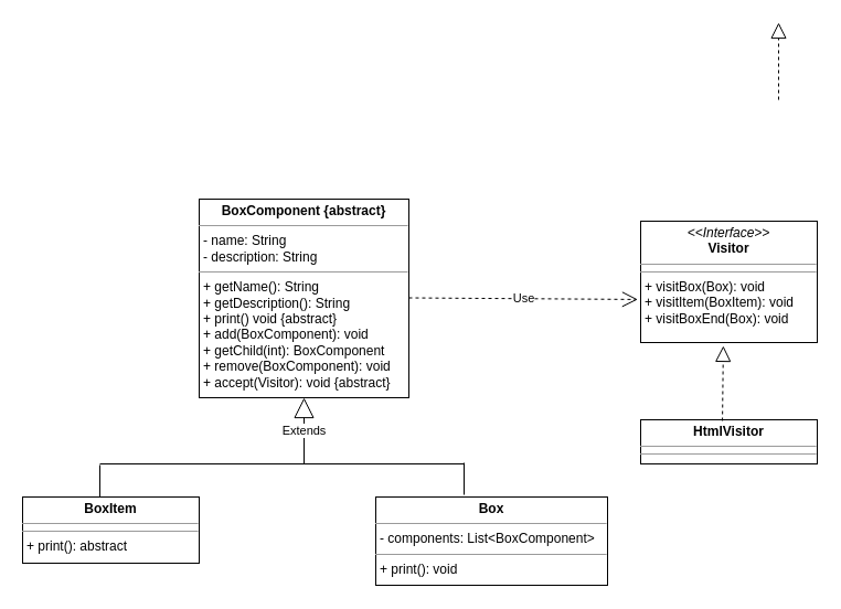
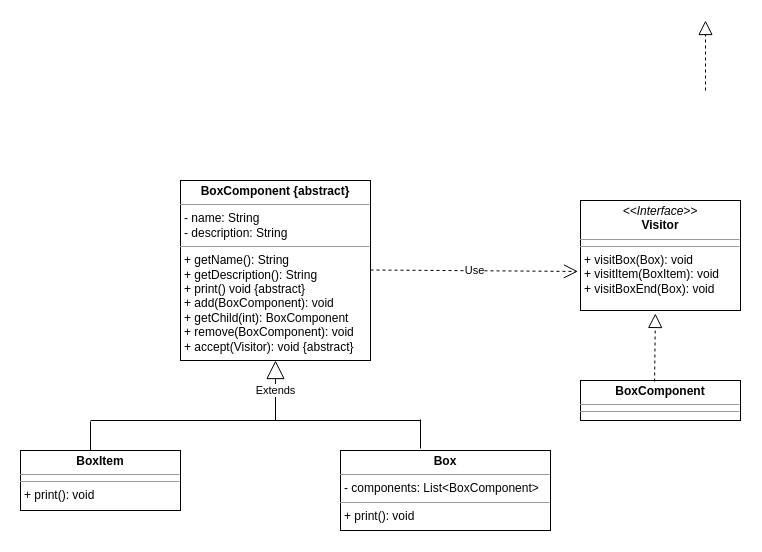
  <mxCell id="0" />
  <mxCell id="1" parent="0" />
  <mxCell id="2" value="&lt;p style=&quot;margin: 0px ; margin-top: 4px ; text-align: center&quot;&gt;&lt;b&gt;BoxComponent {abstract}&lt;br&gt;&lt;/b&gt;&lt;/p&gt;&lt;hr size=&quot;1&quot;&gt;&lt;p style=&quot;margin: 0px ; margin-left: 4px&quot;&gt;- name: String&lt;/p&gt;&lt;p style=&quot;margin: 0px ; margin-left: 4px&quot;&gt;- description: String&lt;br&gt;&lt;/p&gt;&lt;hr size=&quot;1&quot;&gt;&lt;p style=&quot;margin: 0px ; margin-left: 4px&quot;&gt;+ getName(): String&lt;/p&gt;&lt;p style=&quot;margin: 0px ; margin-left: 4px&quot;&gt;+ getDescription(): String&lt;/p&gt;&lt;p style=&quot;margin: 0px ; margin-left: 4px&quot;&gt;+ print() void {abstract}&lt;br&gt;&lt;/p&gt;&lt;p style=&quot;margin: 0px ; margin-left: 4px&quot;&gt;+ add(BoxComponent): void&lt;/p&gt;&lt;p style=&quot;margin: 0px ; margin-left: 4px&quot;&gt;+ getChild(int): BoxComponent&lt;/p&gt;&lt;p style=&quot;margin: 0px ; margin-left: 4px&quot;&gt;+ remove(BoxComponent): void&lt;/p&gt;&lt;p style=&quot;margin: 0px ; margin-left: 4px&quot;&gt;+ accept(Visitor): void {abstract}&lt;br&gt;&lt;/p&gt;" style="verticalAlign=top;align=left;overflow=fill;fontSize=12;fontFamily=Helvetica;html=1;" parent="1" vertex="1"><mxGeometry x="180" y="180" width="190" height="180" as="geometry" /></mxCell>
- <mxCell id="3" value="&lt;p style=&quot;margin: 0px ; margin-top: 4px ; text-align: center&quot;&gt;&lt;b&gt;BoxItem&lt;/b&gt;&lt;/p&gt;&lt;hr size=&quot;1&quot;&gt;&lt;hr size=&quot;1&quot;&gt;&lt;p style=&quot;margin: 0px ; margin-left: 4px&quot;&gt;+ print(): abstract&lt;br&gt;&lt;/p&gt;" style="verticalAlign=top;align=left;overflow=fill;fontSize=12;fontFamily=Helvetica;html=1;" parent="1" vertex="1"><mxGeometry x="20" y="450" width="160" height="60" as="geometry" /></mxCell>
+ <mxCell id="3" value="&lt;p style=&quot;margin: 0px ; margin-top: 4px ; text-align: center&quot;&gt;&lt;b&gt;BoxItem&lt;/b&gt;&lt;/p&gt;&lt;hr size=&quot;1&quot;&gt;&lt;hr size=&quot;1&quot;&gt;&lt;p style=&quot;margin: 0px ; margin-left: 4px&quot;&gt;+ print(): void&lt;br&gt;&lt;/p&gt;" style="verticalAlign=top;align=left;overflow=fill;fontSize=12;fontFamily=Helvetica;html=1;" parent="1" vertex="1"><mxGeometry x="20" y="450" width="160" height="60" as="geometry" /></mxCell>
  <mxCell id="4" value="&lt;p style=&quot;margin: 0px ; margin-top: 4px ; text-align: center&quot;&gt;&lt;b&gt;Box&lt;/b&gt;&lt;/p&gt;&lt;hr size=&quot;1&quot;&gt;&lt;p style=&quot;margin: 0px ; margin-left: 4px&quot;&gt;- components: List&amp;lt;BoxComponent&amp;gt;&lt;br&gt;&lt;/p&gt;&lt;hr size=&quot;1&quot;&gt;&lt;p style=&quot;margin: 0px ; margin-left: 4px&quot;&gt;+ print(): void&lt;br&gt;&lt;/p&gt;" style="verticalAlign=top;align=left;overflow=fill;fontSize=12;fontFamily=Helvetica;html=1;" parent="1" vertex="1"><mxGeometry x="340" y="450" width="210" height="80" as="geometry" /></mxCell>
  <mxCell id="5" value="Extends" style="endArrow=block;endSize=16;endFill=0;html=1;rounded=0;entryX=0.5;entryY=1;entryDx=0;entryDy=0;" parent="1" target="2" edge="1"><mxGeometry width="160" relative="1" as="geometry"><mxPoint x="275" y="420" as="sourcePoint" /><mxPoint x="400" y="420" as="targetPoint" /></mxGeometry></mxCell>
  <mxCell id="6" value="" style="endArrow=none;html=1;edgeStyle=orthogonalEdgeStyle;rounded=0;" parent="1" edge="1"><mxGeometry relative="1" as="geometry"><mxPoint x="90" y="420" as="sourcePoint" /><mxPoint x="420" y="420" as="targetPoint" /></mxGeometry></mxCell>
  <mxCell id="7" value="" style="endArrow=none;html=1;edgeStyle=orthogonalEdgeStyle;rounded=0;" parent="1" edge="1"><mxGeometry relative="1" as="geometry"><mxPoint x="90" y="450" as="sourcePoint" /><mxPoint x="90" y="421" as="targetPoint" /></mxGeometry></mxCell>
  <mxCell id="8" value="" style="endArrow=none;html=1;edgeStyle=orthogonalEdgeStyle;rounded=0;" parent="1" edge="1"><mxGeometry relative="1" as="geometry"><mxPoint x="420" y="448" as="sourcePoint" /><mxPoint x="420" y="419" as="targetPoint" /></mxGeometry></mxCell>
  <mxCell id="9" value="&lt;p style=&quot;margin:0px;margin-top:4px;text-align:center;&quot;&gt;&lt;i&gt;&amp;lt;&amp;lt;Interface&amp;gt;&amp;gt;&lt;/i&gt;&lt;br&gt;&lt;b&gt;Visitor&lt;/b&gt;&lt;br&gt;&lt;/p&gt;&lt;hr size=&quot;1&quot;&gt;&lt;hr size=&quot;1&quot;&gt;&lt;p style=&quot;margin:0px;margin-left:4px;&quot;&gt;+ visitBox(Box): void&lt;br&gt;&lt;/p&gt;&lt;p style=&quot;margin:0px;margin-left:4px;&quot;&gt;+ visitItem(BoxItem): void&lt;/p&gt;&lt;p style=&quot;margin:0px;margin-left:4px;&quot;&gt;+ visitBoxEnd(Box): void&lt;/p&gt;" style="verticalAlign=top;align=left;overflow=fill;fontSize=12;fontFamily=Helvetica;html=1;" vertex="1" parent="1"><mxGeometry x="580" y="200" width="160" height="110" as="geometry" /></mxCell>
- <mxCell id="10" value="&lt;p style=&quot;margin:0px;margin-top:4px;text-align:center;&quot;&gt;&lt;b&gt;HtmlVisitor&lt;/b&gt;&lt;br&gt;&lt;/p&gt;&lt;hr size=&quot;1&quot;&gt;&lt;hr size=&quot;1&quot;&gt;" style="verticalAlign=top;align=left;overflow=fill;fontSize=12;fontFamily=Helvetica;html=1;" vertex="1" parent="1"><mxGeometry x="580" y="380" width="160" height="40" as="geometry" /></mxCell>
+ <mxCell id="10" value="&lt;p style=&quot;margin:0px;margin-top:4px;text-align:center;&quot;&gt;&lt;b&gt;BoxComponent&lt;/b&gt;&lt;br&gt;&lt;/p&gt;&lt;hr size=&quot;1&quot;&gt;&lt;hr size=&quot;1&quot;&gt;" style="verticalAlign=top;align=left;overflow=fill;fontSize=12;fontFamily=Helvetica;html=1;" vertex="1" parent="1"><mxGeometry x="580" y="380" width="160" height="40" as="geometry" /></mxCell>
  <mxCell id="11" value="" style="endArrow=block;dashed=1;endFill=0;endSize=12;html=1;rounded=0;entryX=0.5;entryY=1;entryDx=0;entryDy=0;exitX=0.5;exitY=0;exitDx=0;exitDy=0;" edge="1" parent="1"><mxGeometry width="160" relative="1" as="geometry"><mxPoint x="705" y="90" as="sourcePoint" /><mxPoint x="705" y="20" as="targetPoint" /></mxGeometry></mxCell>
  <mxCell id="12" value="" style="endArrow=block;dashed=1;endFill=0;endSize=12;html=1;rounded=0;entryX=0.468;entryY=1.027;entryDx=0;entryDy=0;exitX=0.463;exitY=0.025;exitDx=0;exitDy=0;exitPerimeter=0;entryPerimeter=0;" edge="1" parent="1" source="10" target="9"><mxGeometry width="160" relative="1" as="geometry"><mxPoint x="300" y="470" as="sourcePoint" /><mxPoint x="460" y="470" as="targetPoint" /></mxGeometry></mxCell>
  <mxCell id="13" value="Use" style="endArrow=open;endSize=12;dashed=1;html=1;rounded=0;entryX=-0.016;entryY=0.645;entryDx=0;entryDy=0;entryPerimeter=0;" edge="1" parent="1" target="9"><mxGeometry width="160" relative="1" as="geometry"><mxPoint x="370" y="269.5" as="sourcePoint" /><mxPoint x="530" y="269.5" as="targetPoint" /></mxGeometry></mxCell>
